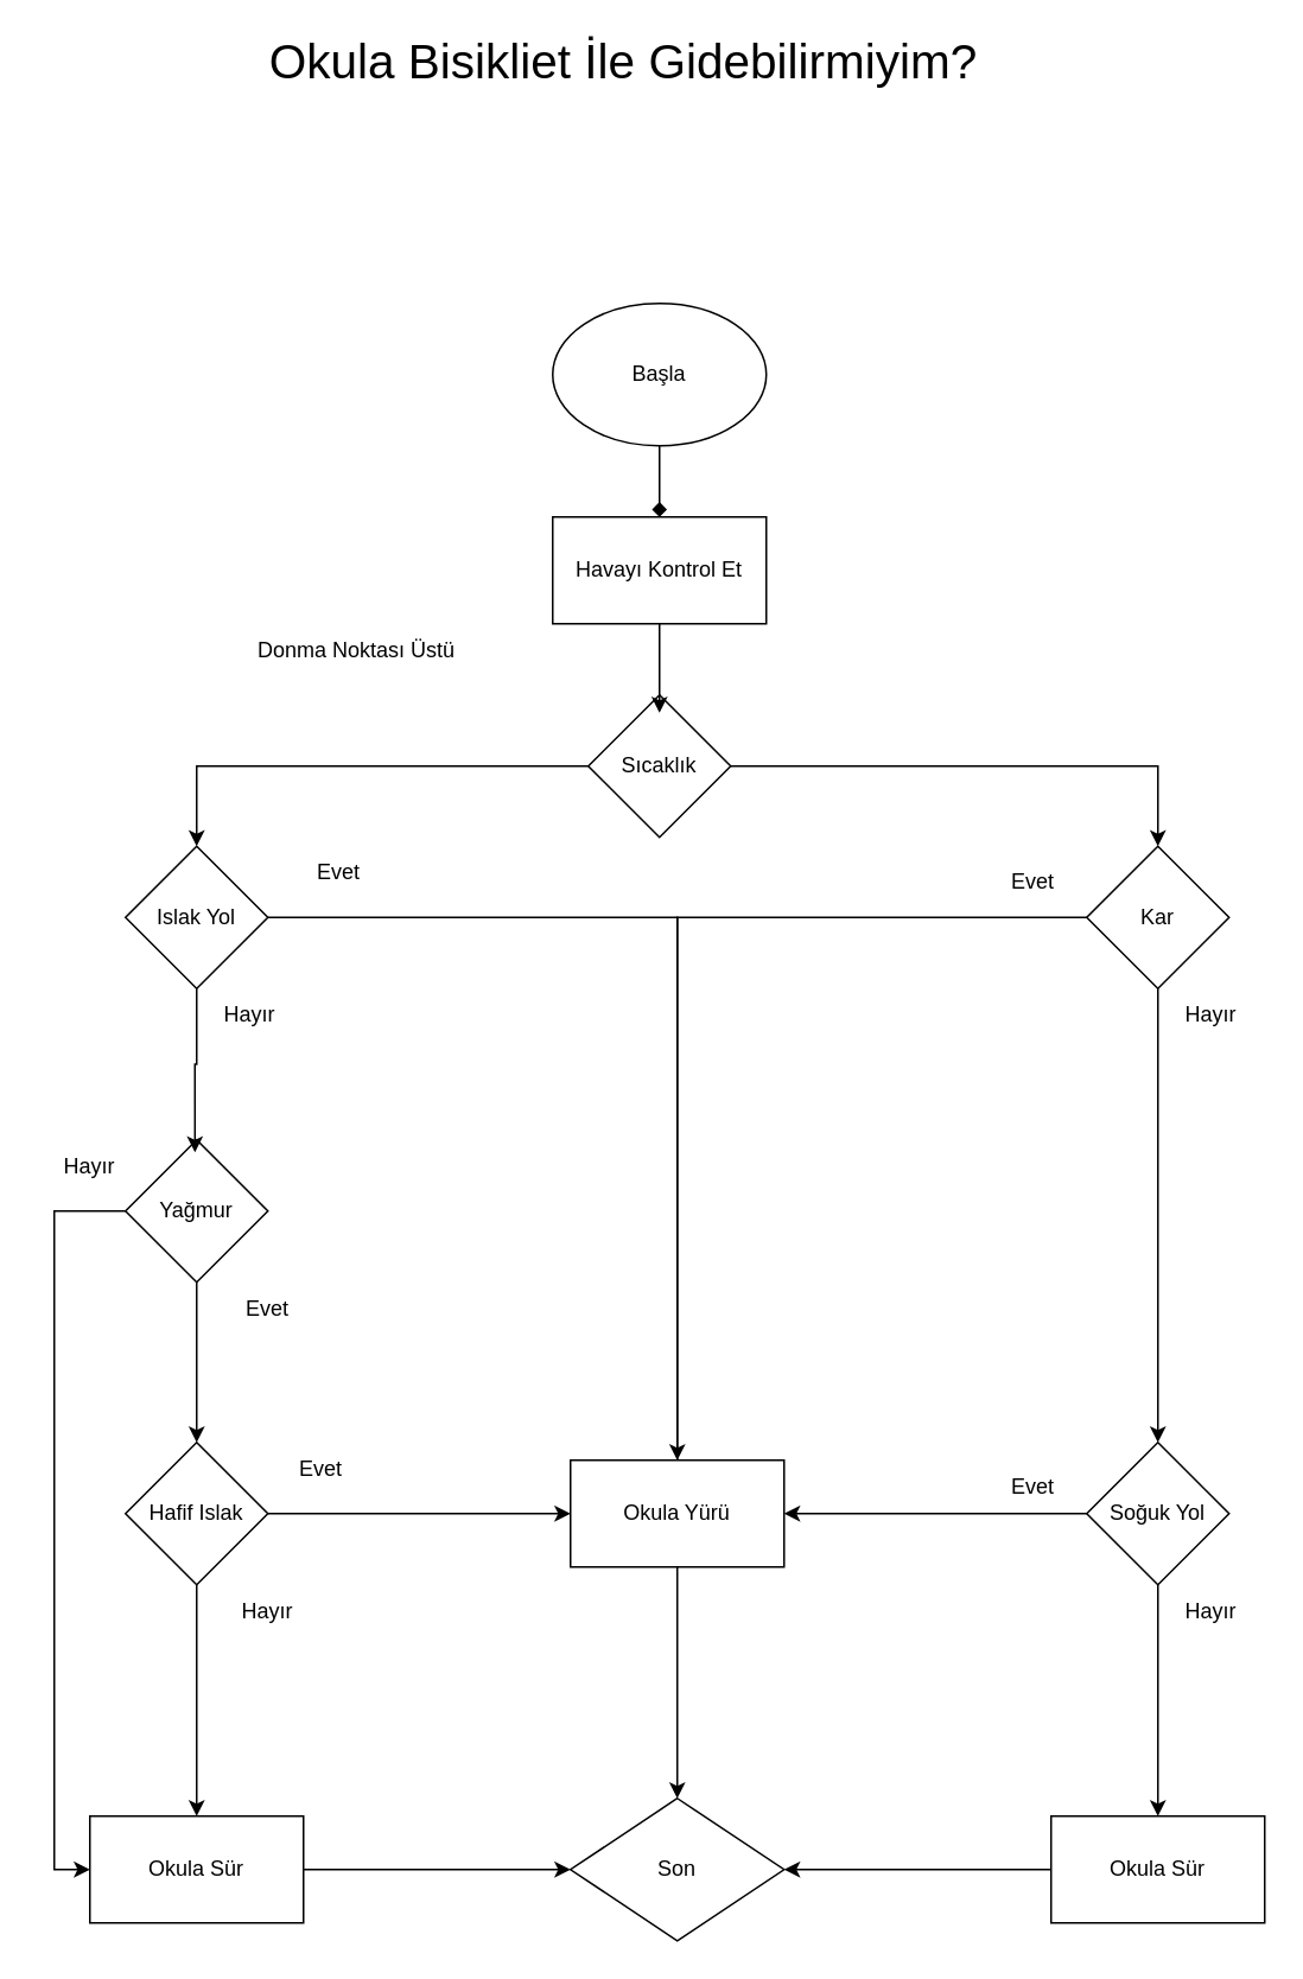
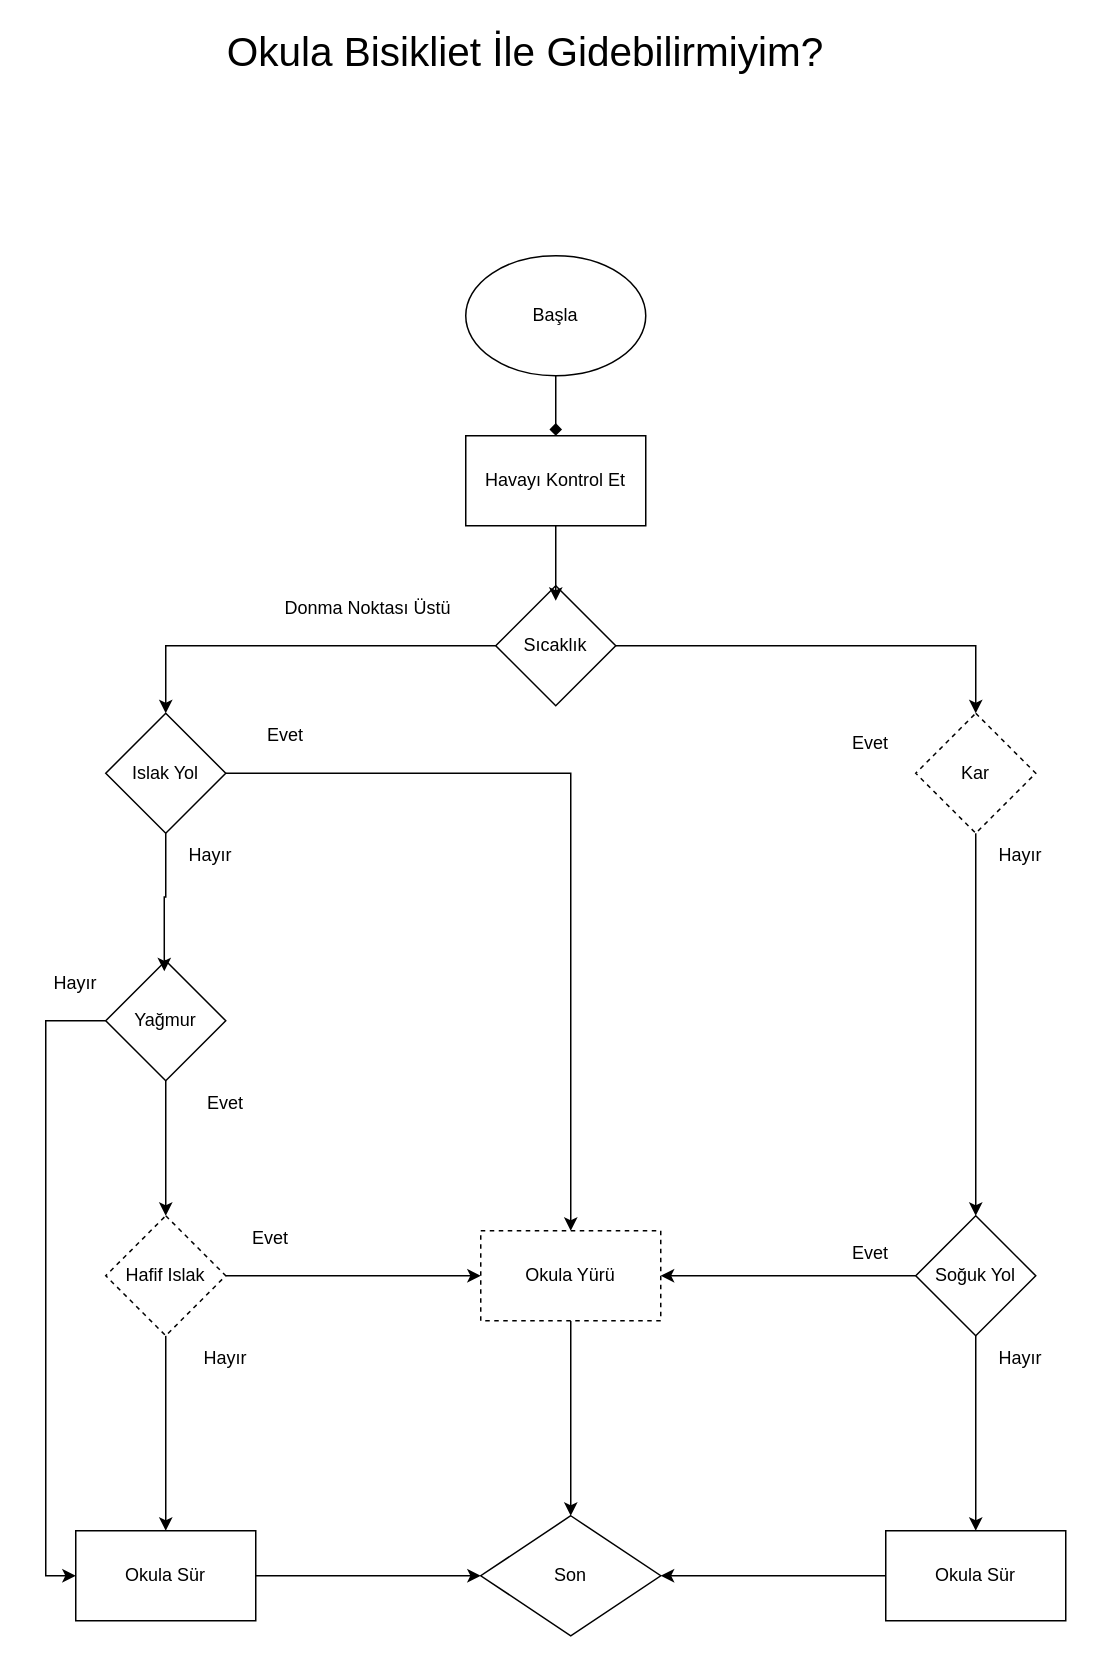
  <mxCell id="0" />
  <mxCell id="1" parent="0" />
  <mxCell id="2" style="edgeStyle=orthogonalEdgeStyle;rounded=0;orthogonalLoop=1;jettySize=auto;html=1;entryX=0.5;entryY=0;entryDx=0;entryDy=0;endArrow=diamond;" edge="1" parent="1" source="3" target="6"><mxGeometry relative="1" as="geometry" /></mxCell>
  <mxCell id="3" value="Başla" style="ellipse;whiteSpace=wrap;html=1;" vertex="1" parent="1"><mxGeometry x="310" y="170" width="120" height="80" as="geometry" /></mxCell>
  <mxCell id="4" value="Okula Bisikliet İle Gidebilirmiyim?" style="text;html=1;align=center;verticalAlign=middle;whiteSpace=wrap;rounded=0;fontSize=27;" vertex="1" parent="1"><mxGeometry x="120" y="20" width="460" height="30" as="geometry" /></mxCell>
  <mxCell id="5" value="Son" style="rhombus;whiteSpace=wrap;html=1;" vertex="1" parent="1"><mxGeometry x="320" y="1010" width="120" height="80" as="geometry" /></mxCell>
  <mxCell id="6" value="Havayı Kontrol Et" style="rounded=0;whiteSpace=wrap;html=1;" vertex="1" parent="1"><mxGeometry x="310" y="290" width="120" height="60" as="geometry" /></mxCell>
  <mxCell id="7" style="edgeStyle=orthogonalEdgeStyle;rounded=0;orthogonalLoop=1;jettySize=auto;html=1;entryX=0.5;entryY=0;entryDx=0;entryDy=0;" edge="1" parent="1" source="9" target="11"><mxGeometry relative="1" as="geometry" /></mxCell>
  <mxCell id="8" style="edgeStyle=orthogonalEdgeStyle;rounded=0;orthogonalLoop=1;jettySize=auto;html=1;entryX=0.5;entryY=0;entryDx=0;entryDy=0;" edge="1" parent="1" source="9" target="14"><mxGeometry relative="1" as="geometry" /></mxCell>
  <mxCell id="9" value="Sıcaklık" style="rhombus;whiteSpace=wrap;html=1;" vertex="1" parent="1"><mxGeometry x="330" y="390" width="80" height="80" as="geometry" /></mxCell>
- <mxCell id="10" style="edgeStyle=orthogonalEdgeStyle;rounded=0;orthogonalLoop=1;jettySize=auto;html=1;entryX=0.5;entryY=0;entryDx=0;entryDy=0;endArrow=none;" edge="1" parent="1" source="11" target="27"><mxGeometry relative="1" as="geometry" /></mxCell>
+ <mxCell id="10" style="edgeStyle=orthogonalEdgeStyle;rounded=0;orthogonalLoop=1;jettySize=auto;html=1;entryX=0.5;entryY=0;entryDx=0;entryDy=0;" edge="1" parent="1" source="11" target="27"><mxGeometry relative="1" as="geometry" /></mxCell>
  <mxCell id="11" value="Islak Yol" style="rhombus;whiteSpace=wrap;html=1;" vertex="1" parent="1"><mxGeometry x="70" y="475" width="80" height="80" as="geometry" /></mxCell>
  <mxCell id="12" style="edgeStyle=orthogonalEdgeStyle;rounded=0;orthogonalLoop=1;jettySize=auto;html=1;" edge="1" parent="1" source="14" target="30"><mxGeometry relative="1" as="geometry" /></mxCell>
- <mxCell id="13" style="edgeStyle=orthogonalEdgeStyle;rounded=0;orthogonalLoop=1;jettySize=auto;html=1;entryX=0.5;entryY=0;entryDx=0;entryDy=0;" edge="1" parent="1" source="14" target="27"><mxGeometry relative="1" as="geometry" /></mxCell>
- <mxCell id="14" value="Kar" style="rhombus;whiteSpace=wrap;html=1;" vertex="1" parent="1"><mxGeometry x="610" y="475" width="80" height="80" as="geometry" /></mxCell>
+ <mxCell id="14" value="Kar" style="rhombus;whiteSpace=wrap;html=1;dashed=1;" vertex="1" parent="1"><mxGeometry x="610" y="475" width="80" height="80" as="geometry" /></mxCell>
  <mxCell id="15" style="edgeStyle=orthogonalEdgeStyle;rounded=0;orthogonalLoop=1;jettySize=auto;html=1;entryX=0.5;entryY=0.125;entryDx=0;entryDy=0;entryPerimeter=0;" edge="1" parent="1" source="6" target="9"><mxGeometry relative="1" as="geometry" /></mxCell>
- <mxCell id="16" value="Donma Noktası Üstü" style="text;html=1;align=center;verticalAlign=middle;whiteSpace=wrap;rounded=0;" vertex="1" parent="1"><mxGeometry x="115" y="350" width="170" height="30" as="geometry" /></mxCell>
+ <mxCell id="16" value="Donma Noktası Üstü" style="text;html=1;align=center;verticalAlign=middle;whiteSpace=wrap;rounded=0;" vertex="1" parent="1"><mxGeometry x="160" y="390" width="170" height="30" as="geometry" /></mxCell>
  <mxCell id="17" style="edgeStyle=orthogonalEdgeStyle;rounded=0;orthogonalLoop=1;jettySize=auto;html=1;entryX=0.5;entryY=0;entryDx=0;entryDy=0;" edge="1" parent="1" source="19" target="22"><mxGeometry relative="1" as="geometry" /></mxCell>
  <mxCell id="18" style="edgeStyle=orthogonalEdgeStyle;rounded=0;orthogonalLoop=1;jettySize=auto;html=1;entryX=0;entryY=0.5;entryDx=0;entryDy=0;" edge="1" parent="1" source="19" target="25"><mxGeometry relative="1" as="geometry"><Array as="points"><mxPoint x="30" y="680" /><mxPoint x="30" y="1050" /></Array></mxGeometry></mxCell>
  <mxCell id="19" value="Yağmur" style="rhombus;whiteSpace=wrap;html=1;" vertex="1" parent="1"><mxGeometry x="70" y="640" width="80" height="80" as="geometry" /></mxCell>
  <mxCell id="20" style="edgeStyle=orthogonalEdgeStyle;rounded=0;orthogonalLoop=1;jettySize=auto;html=1;entryX=0.5;entryY=0;entryDx=0;entryDy=0;" edge="1" parent="1" source="22" target="25"><mxGeometry relative="1" as="geometry" /></mxCell>
  <mxCell id="21" style="edgeStyle=orthogonalEdgeStyle;rounded=0;orthogonalLoop=1;jettySize=auto;html=1;entryX=0;entryY=0.5;entryDx=0;entryDy=0;" edge="1" parent="1" source="22" target="27"><mxGeometry relative="1" as="geometry" /></mxCell>
- <mxCell id="22" value="Hafif Islak" style="rhombus;whiteSpace=wrap;html=1;" vertex="1" parent="1"><mxGeometry x="70" y="810" width="80" height="80" as="geometry" /></mxCell>
+ <mxCell id="22" value="Hafif Islak" style="rhombus;whiteSpace=wrap;html=1;dashed=1;" vertex="1" parent="1"><mxGeometry x="70" y="810" width="80" height="80" as="geometry" /></mxCell>
  <mxCell id="23" style="edgeStyle=orthogonalEdgeStyle;rounded=0;orthogonalLoop=1;jettySize=auto;html=1;entryX=0.488;entryY=0.088;entryDx=0;entryDy=0;entryPerimeter=0;" edge="1" parent="1" source="11" target="19"><mxGeometry relative="1" as="geometry" /></mxCell>
  <mxCell id="24" style="edgeStyle=orthogonalEdgeStyle;rounded=0;orthogonalLoop=1;jettySize=auto;html=1;" edge="1" parent="1" source="25" target="5"><mxGeometry relative="1" as="geometry" /></mxCell>
  <mxCell id="25" value="Okula Sür" style="rounded=0;whiteSpace=wrap;html=1;" vertex="1" parent="1"><mxGeometry x="50" y="1020" width="120" height="60" as="geometry" /></mxCell>
  <mxCell id="26" style="edgeStyle=orthogonalEdgeStyle;rounded=0;orthogonalLoop=1;jettySize=auto;html=1;" edge="1" parent="1" source="27" target="5"><mxGeometry relative="1" as="geometry" /></mxCell>
- <mxCell id="27" value="Okula Yürü" style="rounded=0;whiteSpace=wrap;html=1;" vertex="1" parent="1"><mxGeometry x="320" y="820" width="120" height="60" as="geometry" /></mxCell>
+ <mxCell id="27" value="Okula Yürü" style="rounded=0;whiteSpace=wrap;html=1;dashed=1;" vertex="1" parent="1"><mxGeometry x="320" y="820" width="120" height="60" as="geometry" /></mxCell>
  <mxCell id="28" style="edgeStyle=orthogonalEdgeStyle;rounded=0;orthogonalLoop=1;jettySize=auto;html=1;entryX=0.5;entryY=0;entryDx=0;entryDy=0;" edge="1" parent="1" source="30" target="32"><mxGeometry relative="1" as="geometry" /></mxCell>
  <mxCell id="29" style="edgeStyle=orthogonalEdgeStyle;rounded=0;orthogonalLoop=1;jettySize=auto;html=1;entryX=1;entryY=0.5;entryDx=0;entryDy=0;" edge="1" parent="1" source="30" target="27"><mxGeometry relative="1" as="geometry" /></mxCell>
  <mxCell id="30" value="Soğuk Yol" style="rhombus;whiteSpace=wrap;html=1;" vertex="1" parent="1"><mxGeometry x="610" y="810" width="80" height="80" as="geometry" /></mxCell>
  <mxCell id="31" style="edgeStyle=orthogonalEdgeStyle;rounded=0;orthogonalLoop=1;jettySize=auto;html=1;" edge="1" parent="1" source="32" target="5"><mxGeometry relative="1" as="geometry" /></mxCell>
  <mxCell id="32" value="Okula Sür" style="rounded=0;whiteSpace=wrap;html=1;" vertex="1" parent="1"><mxGeometry x="590" y="1020" width="120" height="60" as="geometry" /></mxCell>
  <mxCell id="33" value="Evet" style="text;html=1;align=center;verticalAlign=middle;whiteSpace=wrap;rounded=0;" vertex="1" parent="1"><mxGeometry x="160" y="475" width="60" height="30" as="geometry" /></mxCell>
  <mxCell id="34" value="Hayır" style="text;html=1;align=center;verticalAlign=middle;whiteSpace=wrap;rounded=0;" vertex="1" parent="1"><mxGeometry x="110" y="555" width="60" height="30" as="geometry" /></mxCell>
  <mxCell id="35" value="Evet" style="text;html=1;align=center;verticalAlign=middle;whiteSpace=wrap;rounded=0;" vertex="1" parent="1"><mxGeometry x="120" y="720" width="60" height="30" as="geometry" /></mxCell>
  <mxCell id="36" value="Evet" style="text;html=1;align=center;verticalAlign=middle;whiteSpace=wrap;rounded=0;" vertex="1" parent="1"><mxGeometry x="150" y="810" width="60" height="30" as="geometry" /></mxCell>
  <mxCell id="37" value="Hayır" style="text;html=1;align=center;verticalAlign=middle;whiteSpace=wrap;rounded=0;" vertex="1" parent="1"><mxGeometry x="20" y="640" width="60" height="30" as="geometry" /></mxCell>
  <mxCell id="38" value="Hayır" style="text;html=1;align=center;verticalAlign=middle;whiteSpace=wrap;rounded=0;" vertex="1" parent="1"><mxGeometry x="120" y="890" width="60" height="30" as="geometry" /></mxCell>
  <mxCell id="39" value="Evet" style="text;html=1;align=center;verticalAlign=middle;whiteSpace=wrap;rounded=0;" vertex="1" parent="1"><mxGeometry x="550" y="480" width="60" height="30" as="geometry" /></mxCell>
  <mxCell id="40" value="Hayır" style="text;html=1;align=center;verticalAlign=middle;whiteSpace=wrap;rounded=0;" vertex="1" parent="1"><mxGeometry x="650" y="555" width="60" height="30" as="geometry" /></mxCell>
  <mxCell id="41" value="Evet" style="text;html=1;align=center;verticalAlign=middle;whiteSpace=wrap;rounded=0;" vertex="1" parent="1"><mxGeometry x="550" y="820" width="60" height="30" as="geometry" /></mxCell>
  <mxCell id="42" value="Hayır" style="text;html=1;align=center;verticalAlign=middle;whiteSpace=wrap;rounded=0;" vertex="1" parent="1"><mxGeometry x="650" y="890" width="60" height="30" as="geometry" /></mxCell>
